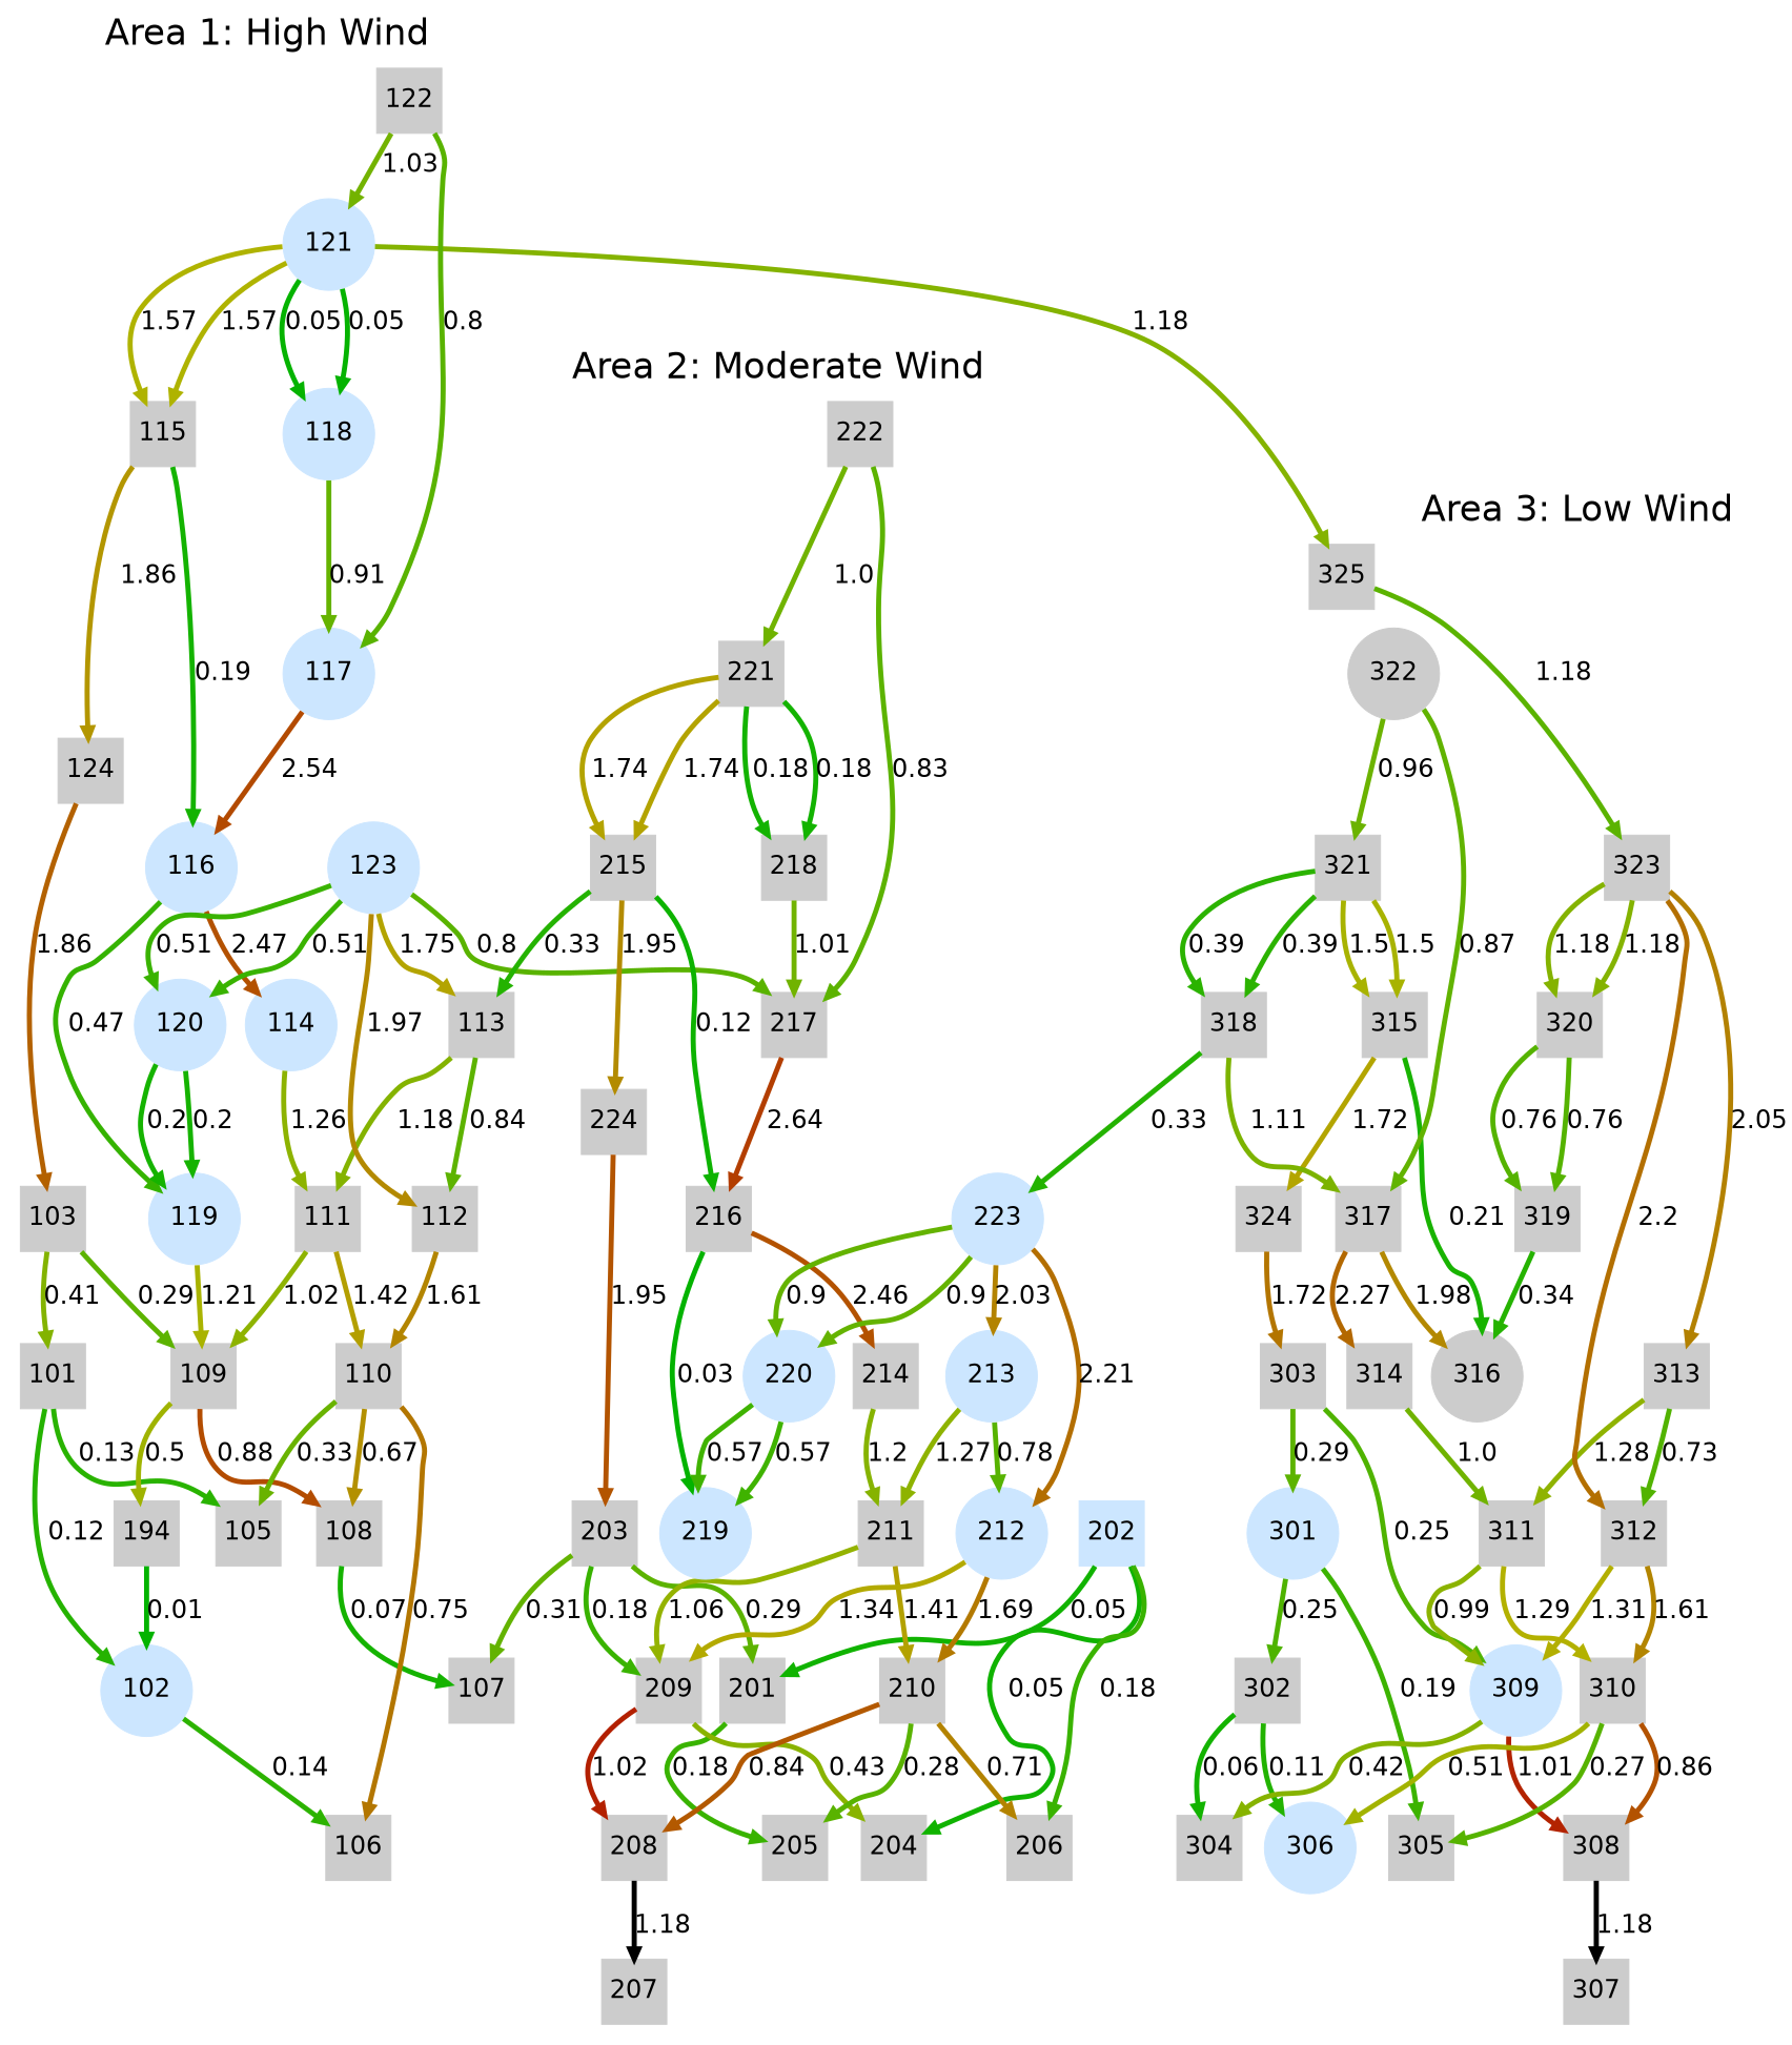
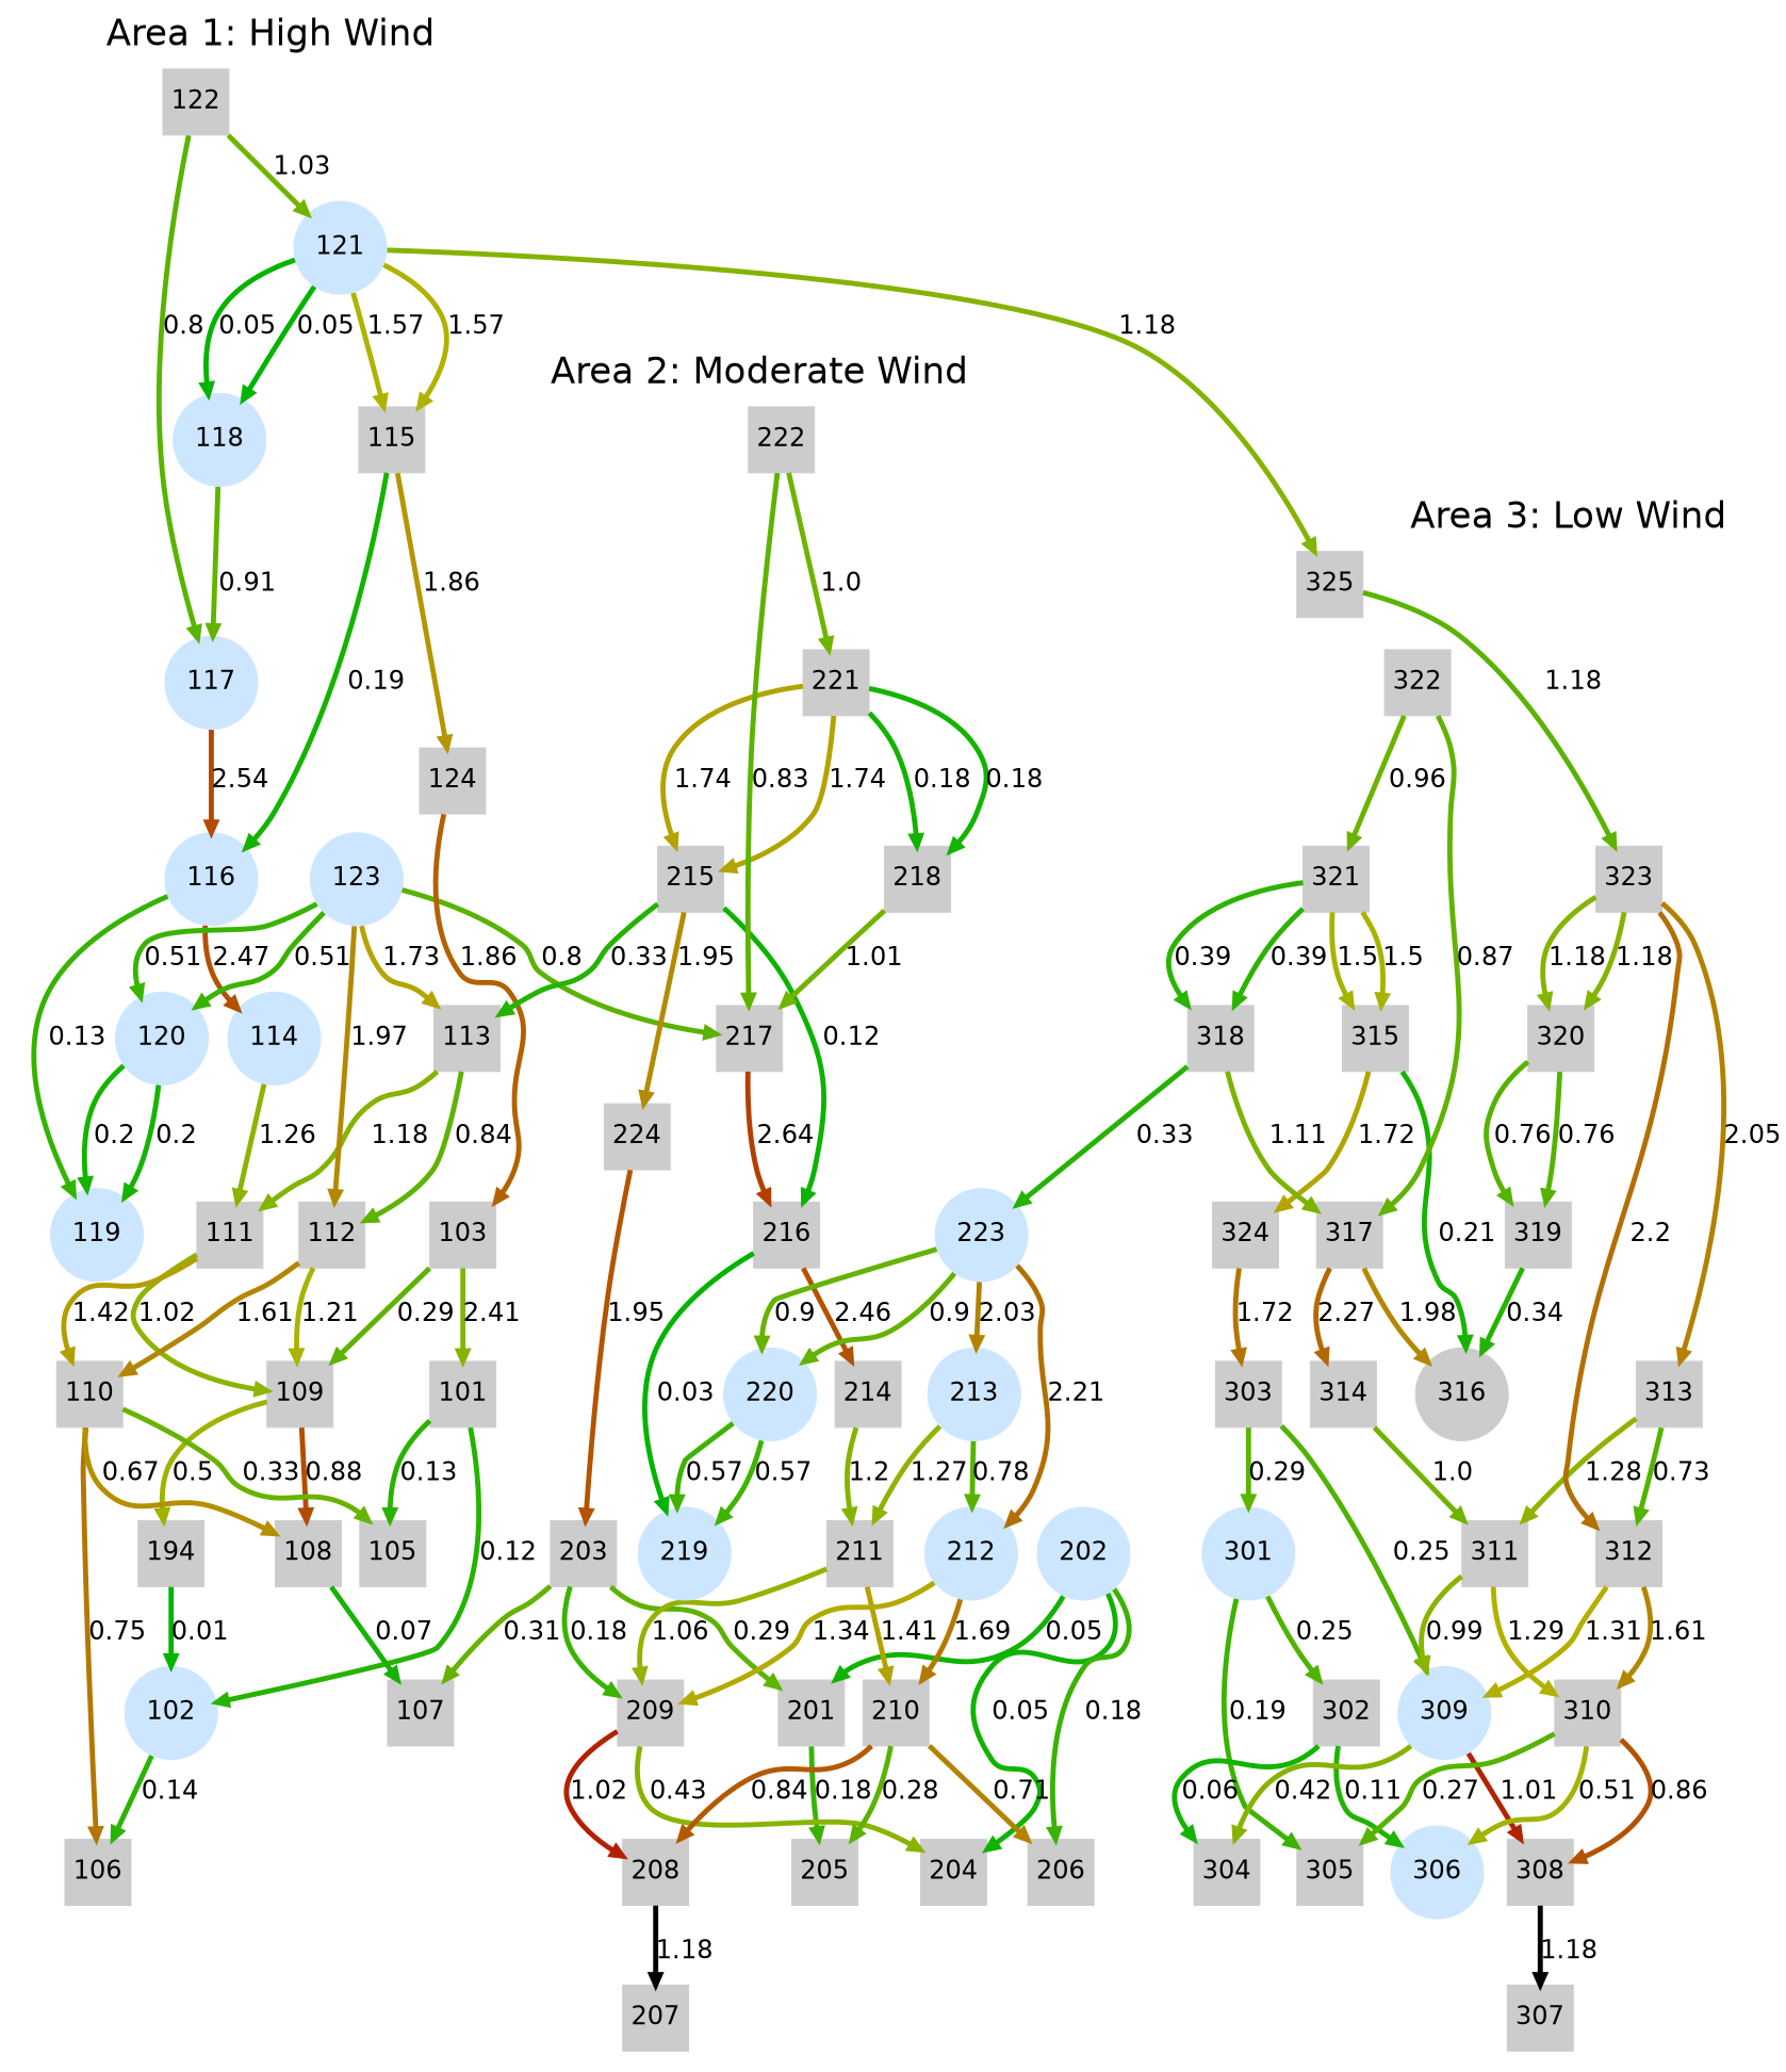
  digraph {
    fontname=Helvetica
    newrank=true
    node [color="#cccccc" fontname=Helvetica fontsize=25 shape=square style=filled]
    edge [color="0.28 1.000 0.700" fontname=Helvetica fontsize=25 penwidth=5]
    n1 [label=101]
    n2 [color="#CCE6FF" label=102 shape=circle]
    n3 [label=103]
    n4 [label=194]
    n5 [label=105]
    n6 [label=106]
    n7 [label=107]
    n8 [label=108]
    n9 [label=109]
    n10 [label=110]
    n11 [label=111]
    n12 [label=112]
    n13 [label=113]
    n14 [color="#CCE6FF" label=114 shape=circle]
    n15 [label=115]
    n16 [color="#CCE6FF" label=116 shape=circle]
    n17 [color="#CCE6FF" label=117 shape=circle]
    n18 [color="#CCE6FF" label=118 shape=circle]
    n19 [color="#CCE6FF" label=119 shape=circle]
    n20 [color="#CCE6FF" label=120 shape=circle]
    n21 [color="#CCE6FF" label=121 shape=circle]
    n22 [label=122]
    n23 [color="#CCE6FF" label=123 shape=circle]
    n24 [label=124]
    n25 [label=201]
-   n26 [color="#CCE6FF" label=202]
+   n26 [color="#CCE6FF" label=202 shape=circle]
    n27 [label=203]
    n28 [label=204]
    n29 [label=205]
    n30 [label=206]
    n31 [label=207]
    n32 [label=208]
    n33 [label=209]
    n34 [label=210]
    n35 [label=211]
    n36 [color="#CCE6FF" label=212 shape=circle]
    n37 [color="#CCE6FF" label=213 shape=circle]
    n38 [label=214]
    n39 [label=215]
    n40 [label=216]
    n41 [label=217]
    n42 [label=218]
    n43 [color="#CCE6FF" label=219 shape=circle]
    n44 [color="#CCE6FF" label=220 shape=circle]
    n45 [label=221]
    n46 [label=222]
    n47 [color="#CCE6FF" label=223 shape=circle]
    n48 [label=224]
    n49 [color="#CCE6FF" label=301 shape=circle]
    n50 [label=302]
    n51 [label=303]
    n52 [label=304]
    n53 [label=305]
    n54 [color="#CCE6FF" label=306 shape=circle]
    n55 [label=307]
    n56 [label=308]
    n57 [color="#CCE6FF" label=309 shape=circle]
    n58 [label=310]
    n59 [label=311]
    n60 [label=312]
    n61 [label=313]
    n62 [label=314]
    n63 [label=315]
    n64 [label=316 shape=circle]
    n65 [label=317]
    n66 [label=318]
    n67 [label=319]
    n68 [label=320]
    n69 [label=321]
-   n70 [label=322 shape=circle]
+   n70 [label=322]
    n71 [label=323]
    n72 [label=324]
    n73 [label=325]
    subgraph cluster_1 {
      color="#ffffff"
      fontcolor="#000000"
      fontsize=35
      label="Area 1: High Wind"
      labeljust=c
      n1
      n2
      n3
      n4
      n5
      n6
      n7
      n8
      n9
      n10
      n11
      n12
      n13
      n14
      n15
      n16
      n17
      n18
      n19
      n20
      n21
      n22
      n23
      n24
    }
    subgraph cluster_2 {
      color="#ffffff"
      fontcolor="#000000"
      fontsize=35
      label="Area 2: Moderate Wind"
      labeljust=l
      n25
      n26
      n27
      n28
      n29
      n30
      n31
      n32
      n33
      n34
      n35
      n36
      n37
      n38
      n39
      n40
      n41
      n42
      n43
      n44
      n45
      n46
      n47
      n48
    }
    subgraph cluster_3 {
      color="#ffffff"
      fontcolor="#000000"
      fontsize=35
      label="Area 3: Low Wind"
      labeljust=r
      n49
      n50
      n51
      n52
      n53
      n54
      n55
      n56
      n57
      n58
      n59
      n60
      n61
      n62
      n63
      n64
      n65
      n66
      n67
      n68
      n69
      n70
      n71
      n72
      n73
    }
    n1 -> n2 [color="0.298 1.000 0.700" label=0.12]
    n1 -> n5 [color="0.295 1.000 0.700" label=0.13]
    n2 -> n6 [color="0.292 1.000 0.700" label=0.14]
-   n3 -> n1 [color="0.211 1.000 0.700" label=0.41]
+   n3 -> n1 [color="0.211 1.000 0.700" label=2.41]
    n3 -> n9 [color="0.247 1.000 0.700" label=0.29]
    n4 -> n2 [color="0.33 1.000 0.700" label=0.01]
    n8 -> n7 [color="0.313 1.000 0.700" label=0.07]
    n9 -> n4 [color="0.185 1.000 0.700" label=0.5]
    n9 -> n8 [color="0.071 1.000 0.700" label=0.88]
    n10 -> n5 [color="0.235 1.000 0.700" label=0.33]
    n10 -> n6 [color="0.11 1.000 0.700" label=0.75]
    n10 -> n8 [color="0.134 1.000 0.700" label=0.67]
    n11 -> n9 [color="0.201 1.000 0.700" label=1.02]
    n11 -> n10 [color="0.148 1.000 0.700" label=1.42]
-   n19 -> n9 [color="0.176 1.000 0.700" label=1.21]
+   n12 -> n9 [color="0.176 1.000 0.700" label=1.21]
    n12 -> n10 [color="0.124 1.000 0.700" label=1.61]
    n13 -> n11 [color="0.21 1.000 0.700" label=1.18]
    n13 -> n12 [color="0.246 1.000 0.700" label=0.84]
    n14 -> n11 [color="0.202 1.000 0.700" label=1.26]
    n15 -> n16 [color="0.314 1.000 0.700" label=0.19]
    n15 -> n24 [color="0.14 1.000 0.700" label=1.86]
    n16 -> n14 [color="0.076 1.000 0.700" label=2.47]
-   n16 -> n19 [color="0.284 1.000 0.700" label=0.47]
+   n16 -> n19 [color="0.284 1.000 0.700" label=0.13]
    n17 -> n16 [color="0.069 1.000 0.700" label=2.54]
    n18 -> n17 [color="0.239 1.000 0.700" label=0.91]
    n20 -> n19 [color="0.313 1.000 0.700" label=0.2]
    n20 -> n19 [color="0.313 1.000 0.700" label=0.2]
    n21 -> n15 [color="0.17 1.000 0.700" label=1.57]
    n21 -> n15 [color="0.17 1.000 0.700" label=1.57]
    n21 -> n18 [color="0.328 1.000 0.700" label=0.05]
    n21 -> n18 [color="0.328 1.000 0.700" label=0.05]
    n21 -> n73 [color="0.21 1.000 0.700" label=1.18]
    n22 -> n17 [color="0.25 1.000 0.700" label=0.8]
    n22 -> n21 [color="0.226 1.000 0.700" label=1.03]
    n23 -> n12 [color="0.128 1.000 0.700" label=1.97]
-   n23 -> n13 [color="0.153 1.000 0.700" label=1.75]
+   n23 -> n13 [color="0.153 1.000 0.700" label=1.73]
    n23 -> n20 [label=0.51]
    n23 -> n20 [label=0.51]
    n23 -> n41 [color="0.25 1.000 0.700" label=0.8]
    n24 -> n3 [color="0.091 1.000 0.700" label=1.86]
    n25 -> n29 [label=0.18]
    n26 -> n25 [color="0.318 1.000 0.700" label=0.05]
    n26 -> n28 [color="0.318 1.000 0.700" label=0.05]
    n26 -> n30 [label=0.18]
    n27 -> n7 [color="0.241 1.000 0.700" label=0.31]
    n27 -> n25 [color="0.247 1.000 0.700" label=0.29]
    n27 -> n33 [label=0.18]
    n32 -> n31 [color="-0.018 1.000 0.700" label=1.18]
    n33 -> n28 [color="0.205 1.000 0.700" label=0.43]
    n33 -> n32 [color="0.03 1.000 0.700" label=1.02]
    n34 -> n29 [color="0.25 1.000 0.700" label=0.28]
    n34 -> n30 [color="0.122 1.000 0.700" label=0.71]
    n34 -> n32 [color="0.083 1.000 0.700" label=0.84]
    n35 -> n33 [color="0.195 1.000 0.700" label=1.06]
    n35 -> n34 [color="0.15 1.000 0.700" label=1.41]
    n36 -> n33 [color="0.159 1.000 0.700" label=1.34]
    n36 -> n34 [color="0.113 1.000 0.700" label=1.69]
    n37 -> n35 [color="0.201 1.000 0.700" label=1.27]
    n37 -> n36 [color="0.252 1.000 0.700" label=0.78]
    n38 -> n35 [color="0.208 1.000 0.700" label=1.2]
    n39 -> n13 [color="0.299 1.000 0.700" label=0.33]
    n39 -> n40 [color="0.321 1.000 0.700" label=0.12]
    n39 -> n48 [color="0.13 1.000 0.700" label=1.95]
    n40 -> n38 [color="0.077 1.000 0.700" label=2.46]
    n40 -> n43 [color="0.33 1.000 0.700" label=0.03]
    n41 -> n40 [color="0.058 1.000 0.700" label=2.64]
    n42 -> n41 [color="0.228 1.000 0.700" label=1.01]
    n44 -> n43 [color="0.274 1.000 0.700" label=0.57]
    n44 -> n43 [color="0.274 1.000 0.700" label=0.57]
    n45 -> n39 [color="0.152 1.000 0.700" label=1.74]
    n45 -> n39 [color="0.152 1.000 0.700" label=1.74]
    n45 -> n42 [color="0.315 1.000 0.700" label=0.18]
    n45 -> n42 [color="0.315 1.000 0.700" label=0.18]
    n46 -> n41 [color="0.247 1.000 0.700" label=0.83]
    n46 -> n45 [color="0.229 1.000 0.700" label=1.0]
    n47 -> n36 [color="0.103 1.000 0.700" label=2.21]
    n47 -> n37 [color="0.122 1.000 0.700" label=2.03]
    n47 -> n44 [color="0.24 1.000 0.700" label=0.9]
    n47 -> n44 [color="0.24 1.000 0.700" label=0.9]
    n48 -> n27 [color="0.079 1.000 0.700" label=1.95]
    n49 -> n50 [color="0.259 1.000 0.700" label=0.25]
    n49 -> n53 [color="0.277 1.000 0.700" label=0.19]
    n50 -> n52 [color="0.315 1.000 0.700" label=0.06]
    n50 -> n54 [color="0.301 1.000 0.700" label=0.11]
    n51 -> n49 [color="0.247 1.000 0.700" label=0.29]
    n51 -> n57 [color="0.259 1.000 0.700" label=0.25]
    n56 -> n55 [color="-0.018 1.000 0.700" label=1.18]
    n57 -> n52 [color="0.208 1.000 0.700" label=0.42]
    n57 -> n56 [color="0.033 1.000 0.700" label=1.01]
    n58 -> n53 [color="0.253 1.000 0.700" label=0.27]
    n58 -> n54 [color="0.182 1.000 0.700" label=0.51]
    n58 -> n56 [color="0.077 1.000 0.700" label=0.86]
    n59 -> n57 [color="0.204 1.000 0.700" label=0.99]
    n59 -> n58 [color="0.165 1.000 0.700" label=1.29]
    n60 -> n57 [color="0.163 1.000 0.700" label=1.31]
    n60 -> n58 [color="0.124 1.000 0.700" label=1.61]
    n61 -> n59 [color="0.2 1.000 0.700" label=1.28]
    n61 -> n60 [color="0.257 1.000 0.700" label=0.73]
    n62 -> n59 [color="0.229 1.000 0.700" label=1.0]
    n63 -> n64 [color="0.311 1.000 0.700" label=0.21]
    n63 -> n72 [color="0.154 1.000 0.700" label=1.72]
    n65 -> n62 [color="0.097 1.000 0.700" label=2.27]
    n65 -> n64 [color="0.127 1.000 0.700" label=1.98]
    n66 -> n47 [color="0.299 1.000 0.700" label=0.33]
    n66 -> n65 [color="0.218 1.000 0.700" label=1.11]
    n67 -> n64 [color="0.298 1.000 0.700" label=0.34]
    n68 -> n67 [color="0.254 1.000 0.700" label=0.76]
    n68 -> n67 [color="0.254 1.000 0.700" label=0.76]
    n69 -> n63 [color="0.177 1.000 0.700" label=1.5]
    n69 -> n63 [color="0.177 1.000 0.700" label=1.5]
    n69 -> n66 [color="0.293 1.000 0.700" label=0.39]
    n69 -> n66 [color="0.293 1.000 0.700" label=0.39]
    n70 -> n65 [color="0.243 1.000 0.700" label=0.87]
    n70 -> n69 [color="0.233 1.000 0.700" label=0.96]
    n71 -> n60 [color="0.104 1.000 0.700" label=2.2]
    n71 -> n61 [color="0.12 1.000 0.700" label=2.05]
    n71 -> n68 [color="0.21 1.000 0.700" label=1.18]
    n71 -> n68 [color="0.21 1.000 0.700" label=1.18]
    n72 -> n51 [color="0.109 1.000 0.700" label=1.72]
    n73 -> n71 [color="0.248 1.000 0.700" label=1.18]
  }
